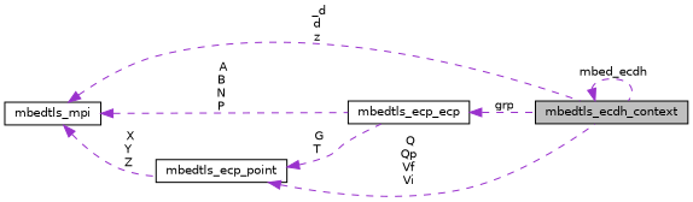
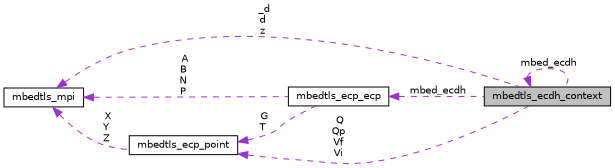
  digraph {
    rankdir=LR
    node [color=black fillcolor=white fontname=Helvetica fontsize=10 shape=record style=filled]
    edge [color=darkorchid3 dir=back fontname=Helvetica fontsize=10 labelfontname=Helvetica labelfontsize=10 style=dashed]
    n1 [fillcolor=grey75 fontcolor=black height=0.2 label=mbedtls_ecdh_context width=0.4]
    n2 [height=0.2 label=mbedtls_ecp_ecp width=0.4]
    n3 [height=0.2 label=mbedtls_ecp_point width=0.4]
    n4 [height=0.2 label=mbedtls_mpi width=0.4]
    n1 -> n1 [label=" mbed_ecdh"]
-   n2 -> n1 [label=" grp"]
+   n2 -> n1 [label=" mbed_ecdh"]
    n3 -> n1 [label=" Q\nQp\nVf\nVi"]
    n3 -> n2 [label=" G\nT"]
    n4 -> n1 [label=" _d\nd\nz"]
    n4 -> n2 [label=" A\nB\nN\nP"]
    n4 -> n3 [label=" X\nY\nZ"]
  }
